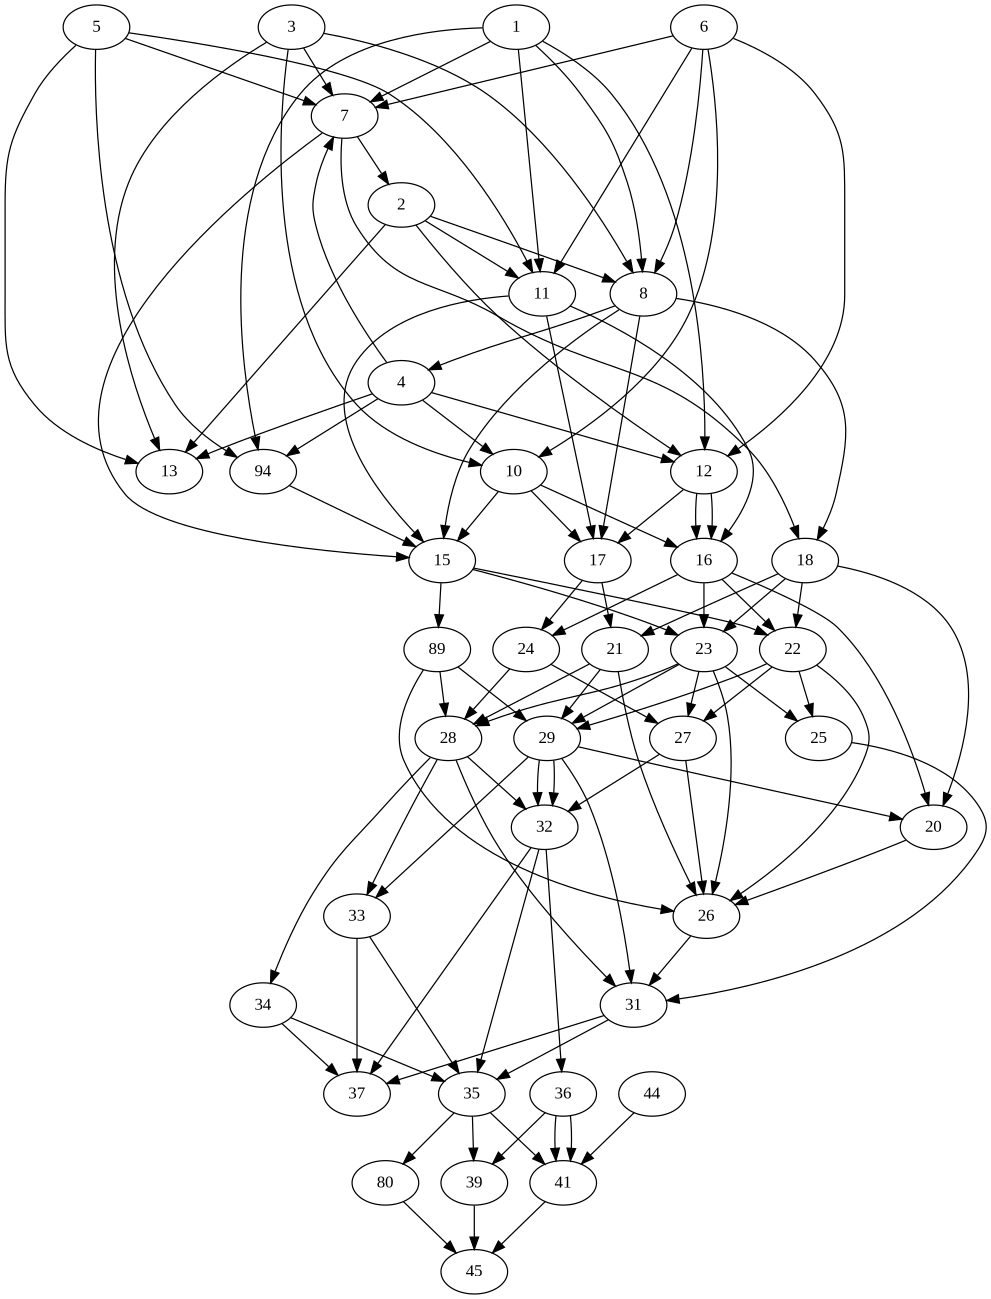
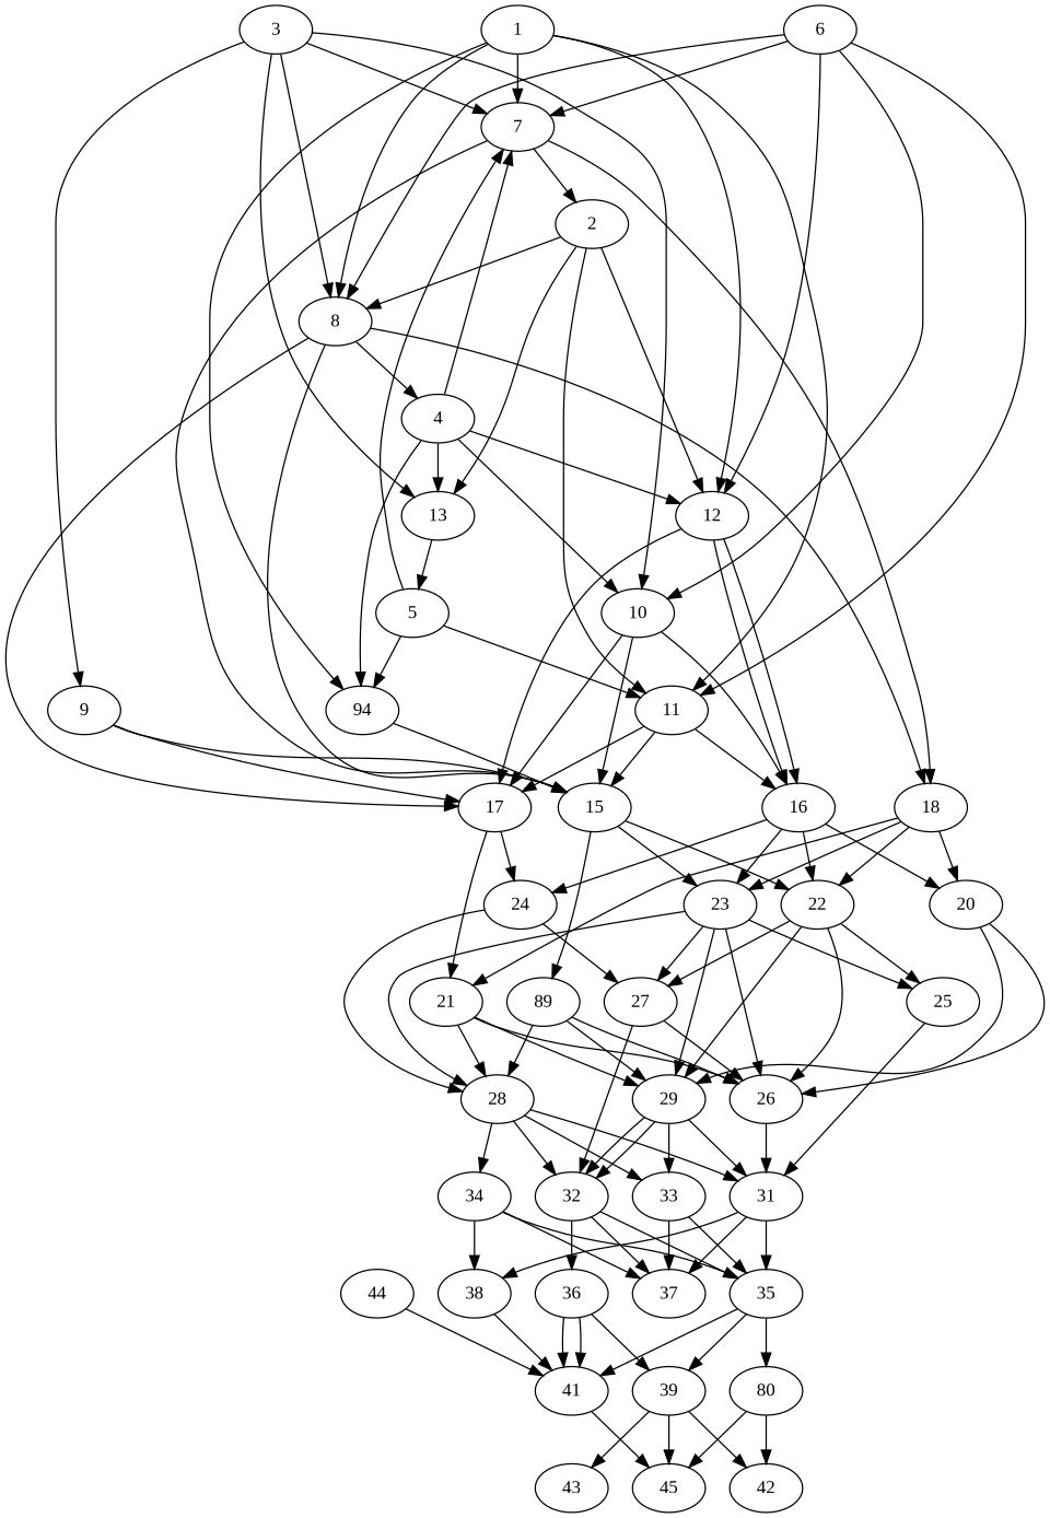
  digraph {
    fontname="Liberation Serif"
    node [alpha=0.08 fontname="Liberation Serif"]
    edge [fontname="Liberation Serif"]
    1 [alpha=0.19 expect_size=44616704]
    7 [alpha=0.02 expect_size=16792576]
    8 [alpha=0.19 expect_size=15733760]
    11 [alpha=0.15 expect_size=8316928]
    12 [alpha=0.04 expect_size=52142080]
    n6 [alpha=0.04 expect_size=26364928 label=94]
    15 [alpha=0.19 expect_size=44679168]
    18 [alpha=0.04 expect_size=29318144]
    2 [alpha=0.03 expect_size=13441024]
    17 [alpha=0.02 expect_size=23992320]
    4 [expect_size=27525120]
    16 [alpha=0.11 expect_size=32013312]
    n13 [alpha=0.17 expect_size=27715584 label=89]
    22 [alpha=0.06 expect_size=49788928]
    23 [expect_size=12383232]
    20 [alpha=0.14 expect_size=44076032]
    21 [expect_size=14892032]
    24 [alpha=0.00 expect_size=26536960]
    13 [alpha=0.06 expect_size=11971584]
    3 [alpha=0.06 expect_size=17324032]
+   9 [alpha=0.07 expect_size=28271616]
    10 [expect_size=47095808]
    5 [alpha=0.15 expect_size=9500672]
    6 [alpha=0.17 expect_size=5489664]
    26 [expect_size=33970176]
    28 [alpha=0.10 expect_size=16596992]
    29 [alpha=0.03 expect_size=26160128]
    25 [alpha=0.14 expect_size=35666944]
    27 [alpha=0.07 expect_size=12875776]
    31 [alpha=0.06 expect_size=51902464]
    32 [alpha=0.18 expect_size=23798784]
    33 [alpha=0.13 expect_size=36886528]
    34 [alpha=0.16 expect_size=8877056]
    35 [alpha=0.17 expect_size=9236480]
    37 [alpha=0.09 expect_size=13718528]
+   38 [alpha=0.19 expect_size=29637632]
    36 [alpha=0.09 expect_size=42225664]
    39 [alpha=0.18 expect_size=6103040]
    n39 [alpha=0.14 expect_size=13329408 label=80]
    41 [alpha=0.14 expect_size=45983744]
+   42 [alpha=0.13 expect_size=12769280]
+   43 [alpha=0.15 expect_size=7772160]
    45 [alpha=0.10 expect_size=29366272]
    44 [alpha=0.06 expect_size=37720064]
    1 -> 7
    1 -> 8
    1 -> 11
    1 -> 12
    1 -> n6
    7 -> 15
    7 -> 18
    7 -> 2
    8 -> 15
    8 -> 18
    8 -> 17
    8 -> 4
    11 -> 15
    11 -> 17
    11 -> 16
    12 -> 17
    12 -> 16
    12 -> 16
    n6 -> 15
    15 -> n13
    15 -> 22
    15 -> 23
    18 -> 22
    18 -> 23
    18 -> 20
    18 -> 21
    2 -> 8
    2 -> 11
    2 -> 12
    2 -> 13
    17 -> 21
    17 -> 24
    4 -> 7
    4 -> 12
    4 -> n6
    4 -> 13
    4 -> 10
    16 -> 22
    16 -> 23
    16 -> 20
    16 -> 24
    n13 -> 26
    n13 -> 28
    n13 -> 29
    22 -> 26
    22 -> 29
    22 -> 25
    22 -> 27
    23 -> 26
    23 -> 28
    23 -> 29
    23 -> 25
    23 -> 27
    20 -> 26
-   29 -> 20
+   20 -> 29
    21 -> 26
    21 -> 28
    21 -> 29
    24 -> 28
    24 -> 27
    3 -> 7
    3 -> 8
    3 -> 13
+   3 -> 9
    3 -> 10
+   9 -> 15
+   9 -> 17
    10 -> 15
    10 -> 17
    10 -> 16
    5 -> 7
    5 -> 11
    5 -> n6
-   5 -> 13
+   13 -> 5
    6 -> 7
    6 -> 8
    6 -> 11
    6 -> 12
    6 -> 10
    26 -> 31
    28 -> 31
    28 -> 32
    28 -> 33
    28 -> 34
    29 -> 31
    29 -> 32
    29 -> 32
    29 -> 33
    25 -> 31
    27 -> 26
    27 -> 32
    31 -> 35
    31 -> 37
+   31 -> 38
    32 -> 35
    32 -> 37
    32 -> 36
    33 -> 35
    33 -> 37
    34 -> 35
    34 -> 37
+   34 -> 38
    35 -> 39
    35 -> n39
    35 -> 41
+   38 -> 41
    36 -> 39
    36 -> 41
    36 -> 41
+   39 -> 42
+   39 -> 43
    39 -> 45
+   n39 -> 42
    n39 -> 45
    41 -> 45
    44 -> 41
  }
